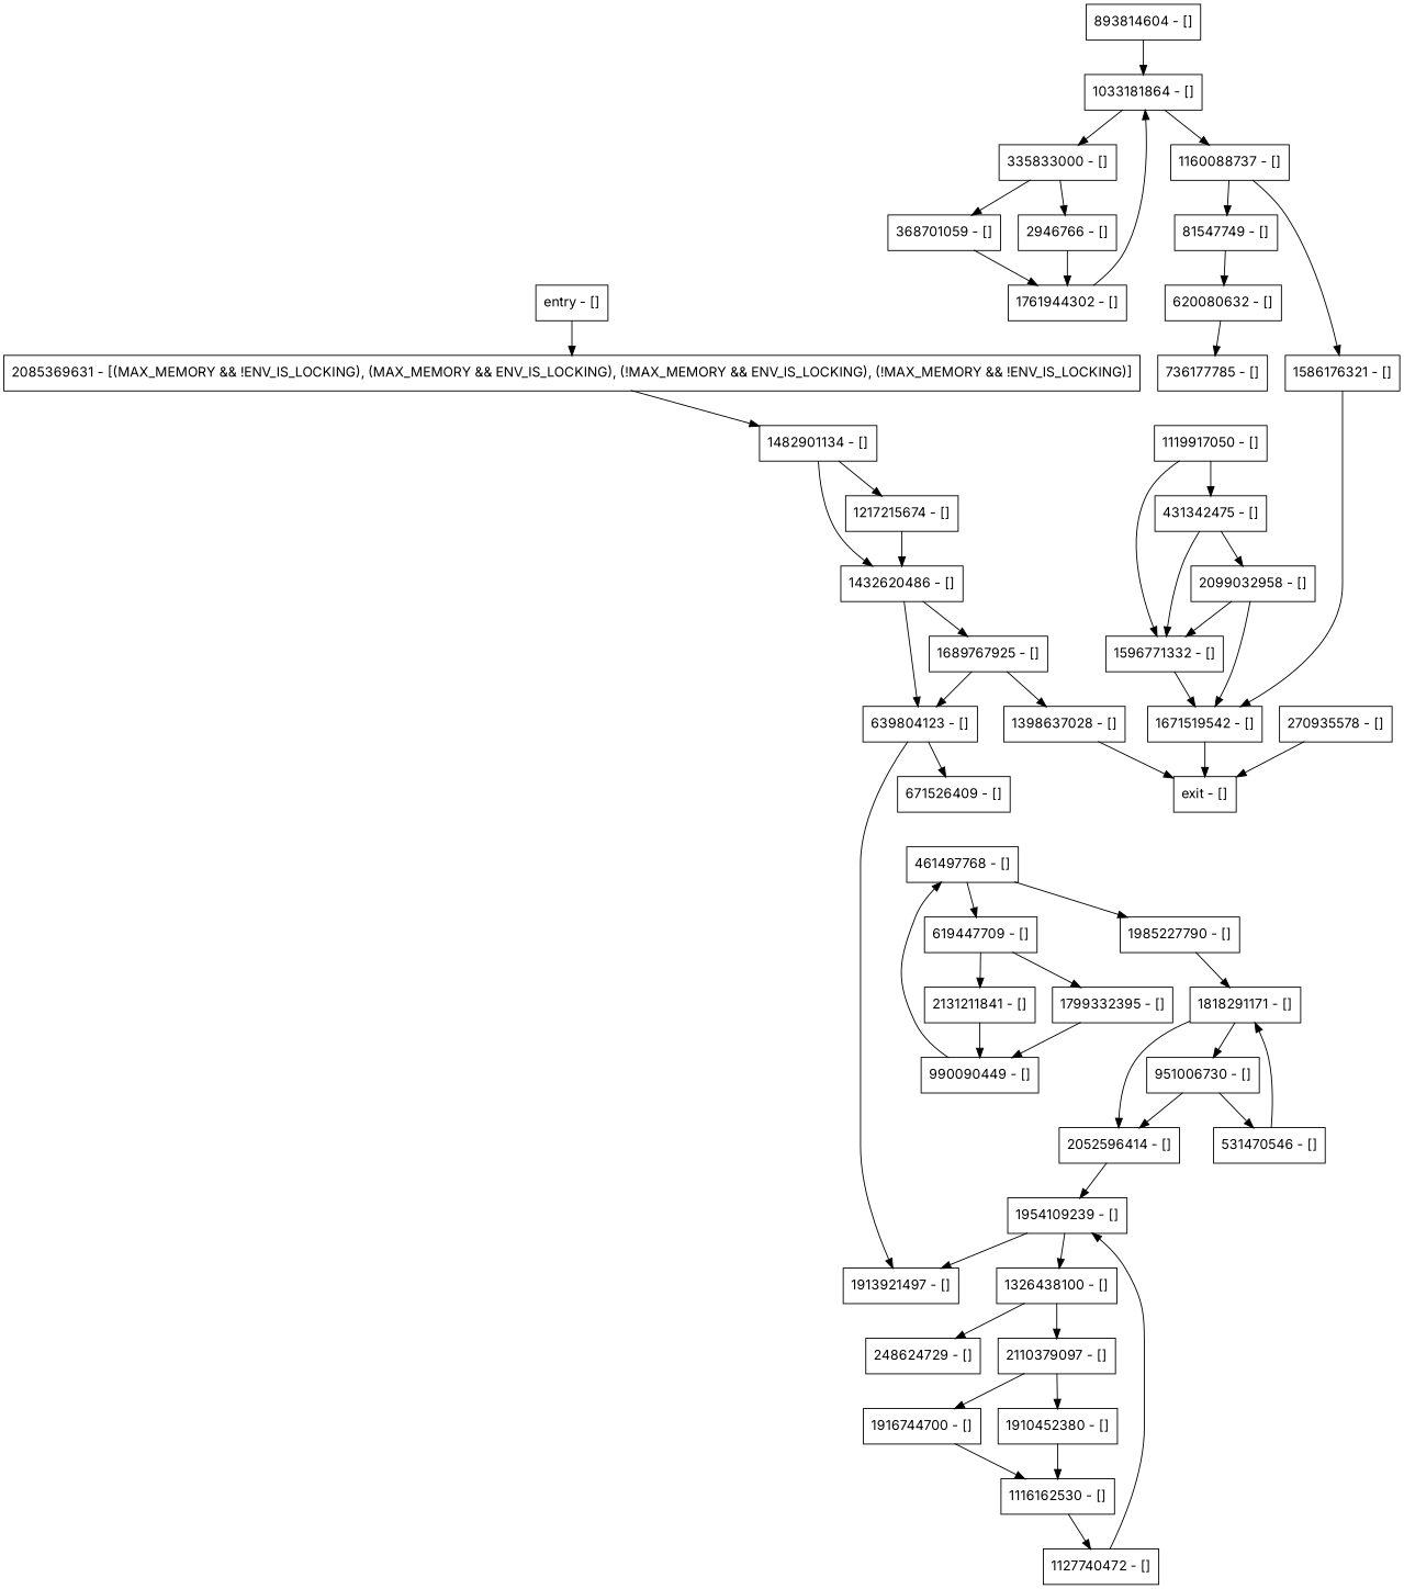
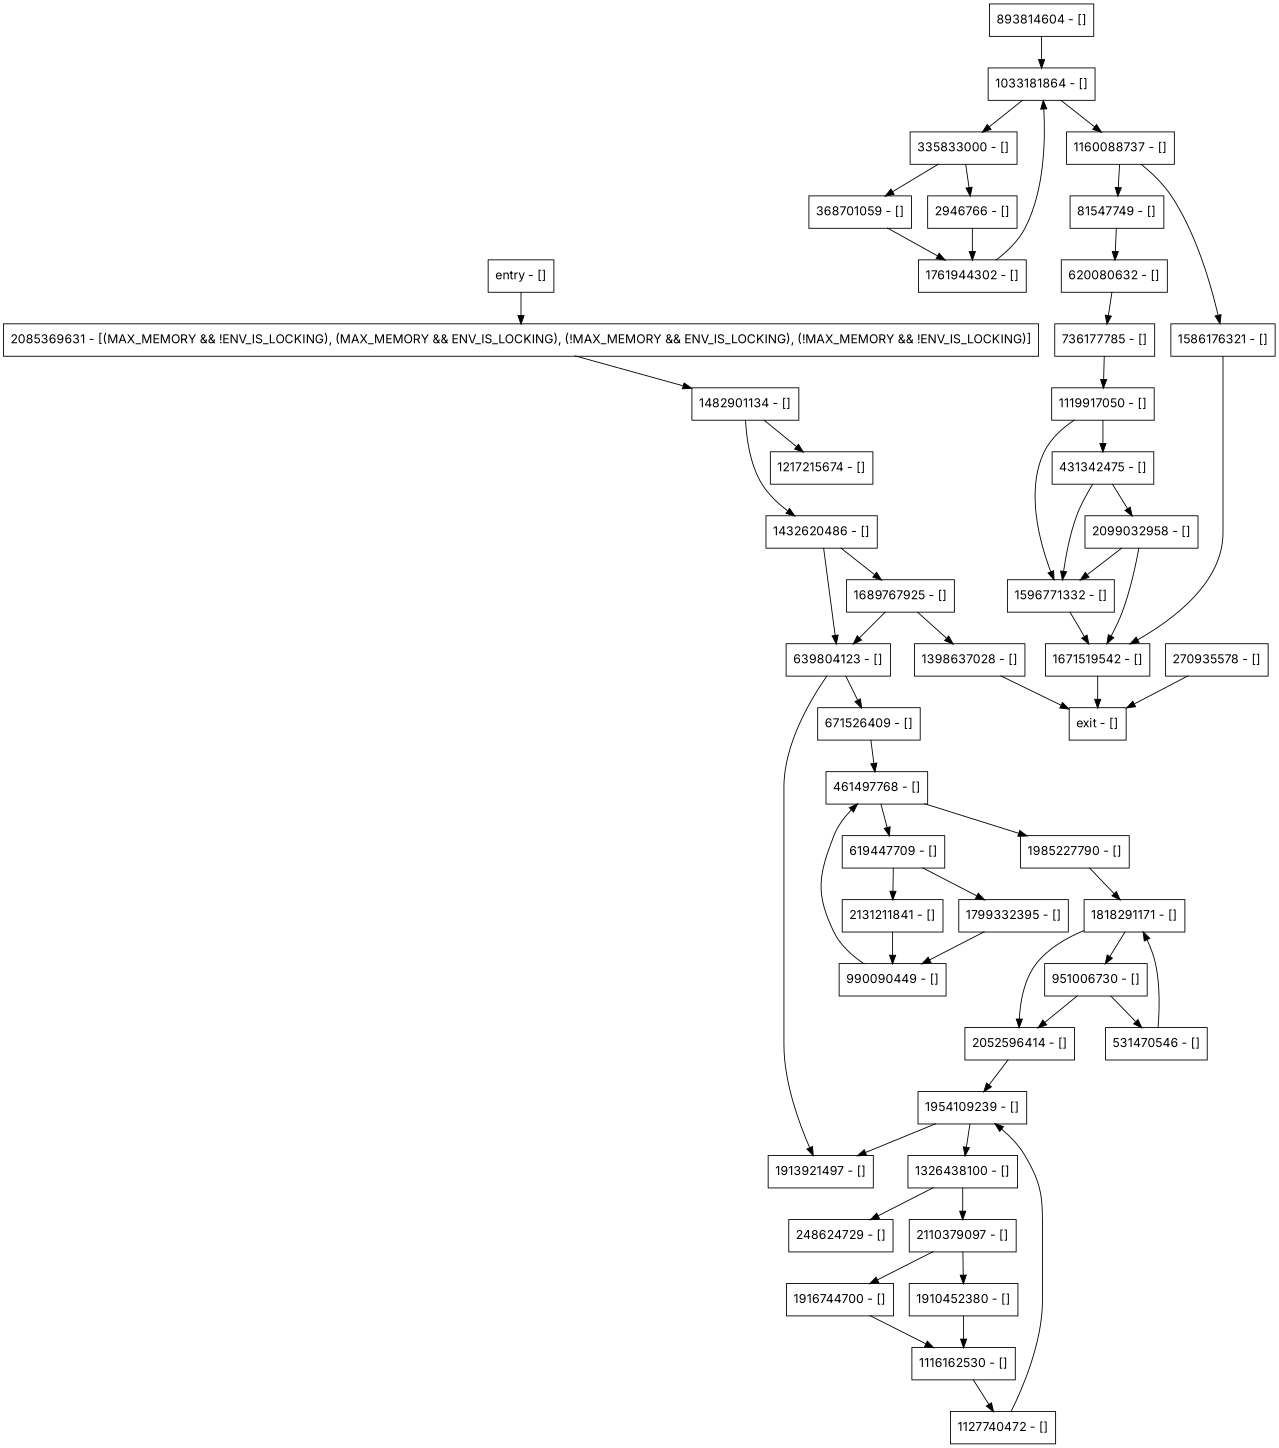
  digraph {
    fontname=Inter
    node [fontname=Inter shape=record]
    edge [fontname=Inter]
    n1 [label="1119917050 - []"]
    n2 [label="1596771332 - []"]
    n3 [label="431342475 - []"]
    n4 [label="1671519542 - []"]
    n5 [label="2099032958 - []"]
    n6 [label="893814604 - []"]
    n7 [label="1033181864 - []"]
    n8 [label="335833000 - []"]
    n9 [label="1160088737 - []"]
    n10 [label="736177785 - []"]
    n11 [label="1127740472 - []"]
    n12 [label="1954109239 - []"]
    n13 [label="1913921497 - []"]
    n14 [label="1326438100 - []"]
    n15 [label="81547749 - []"]
    n16 [label="620080632 - []"]
    n17 [label="exit - []"]
    n18 [label="248624729 - []"]
    n19 [label="990090449 - []"]
    n20 [label="461497768 - []"]
    n21 [label="619447709 - []"]
    n22 [label="1985227790 - []"]
    n23 [label="1689767925 - []"]
    n24 [label="1398637028 - []"]
    n25 [label="639804123 - []"]
    n26 [label="671526409 - []"]
    n27 [label="1482901134 - []"]
    n28 [label="1432620486 - []"]
    n29 [label="1217215674 - []"]
    n30 [label="951006730 - []"]
    n31 [label="531470546 - []"]
    n32 [label="2052596414 - []"]
    n33 [label="1818291171 - []"]
    n34 [label="2131211841 - []"]
    n35 [label="1799332395 - []"]
    n36 [label="2110379097 - []"]
    n37 [label="1910452380 - []"]
    n38 [label="1916744700 - []"]
    n39 [label="1116162530 - []"]
    n40 [label="2085369631 - [(MAX_MEMORY && !ENV_IS_LOCKING), (MAX_MEMORY && ENV_IS_LOCKING), (!MAX_MEMORY && ENV_IS_LOCKING), (!MAX_MEMORY && !ENV_IS_LOCKING)]"]
    n41 [label="2946766 - []"]
    n42 [label="368701059 - []"]
    n43 [label="1586176321 - []"]
    n44 [label="entry - []"]
    n45 [label="1761944302 - []"]
    n46 [label="270935578 - []"]
    n1 -> n2
    n1 -> n3
    n2 -> n4
    n3 -> n2
    n3 -> n5
    n4 -> n17
    n5 -> n2
    n5 -> n4
    n6 -> n7
    n7 -> n8
    n7 -> n9
    n8 -> n41
    n8 -> n42
    n9 -> n15
    n9 -> n43
+   n10 -> n1
    n11 -> n12
    n12 -> n13
    n12 -> n14
    n14 -> n18
    n14 -> n36
    n15 -> n16
    n16 -> n10
    n19 -> n20
    n20 -> n21
    n20 -> n22
    n21 -> n34
    n21 -> n35
    n22 -> n33
    n23 -> n24
    n23 -> n25
    n24 -> n17
    n25 -> n13
    n25 -> n26
+   n26 -> n20
    n27 -> n28
    n27 -> n29
    n28 -> n23
    n28 -> n25
-   n29 -> n28
    n30 -> n31
    n30 -> n32
    n31 -> n33
    n32 -> n12
    n33 -> n30
    n33 -> n32
    n34 -> n19
    n35 -> n19
    n36 -> n37
    n36 -> n38
    n37 -> n39
    n38 -> n39
    n39 -> n11
    n40 -> n27
    n41 -> n45
    n42 -> n45
    n43 -> n4
    n44 -> n40
    n45 -> n7
    n46 -> n17
  }
